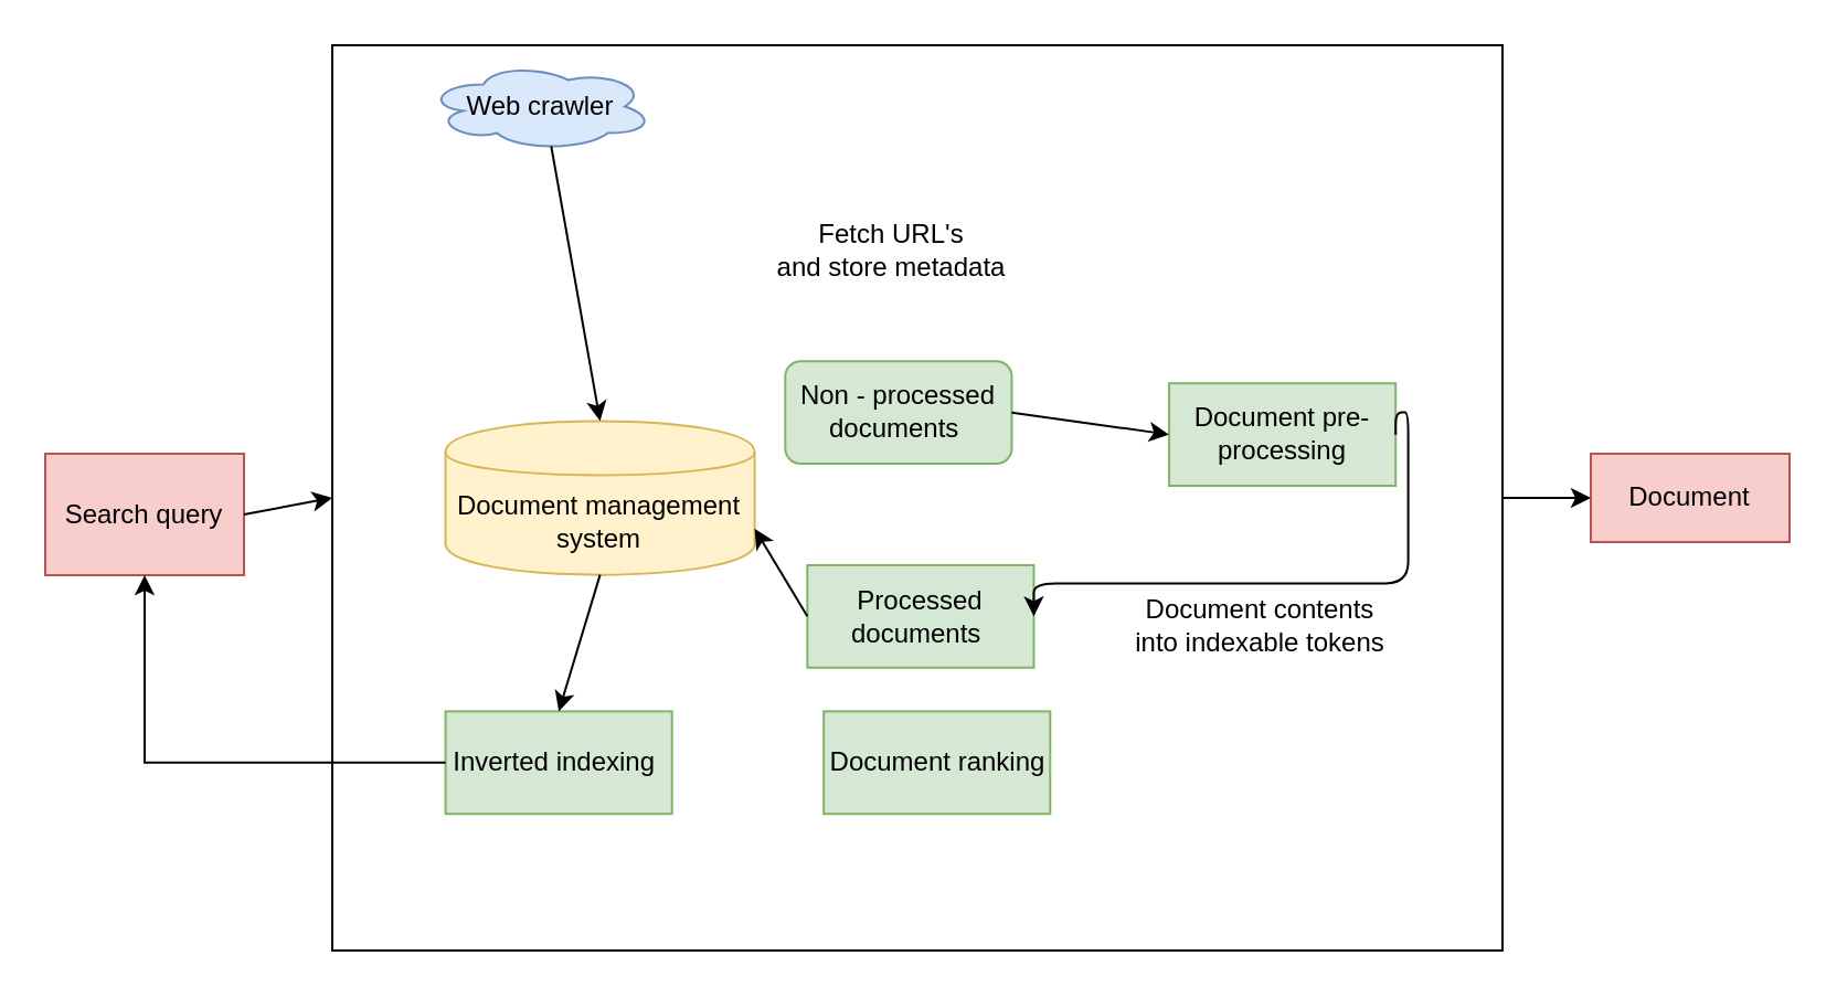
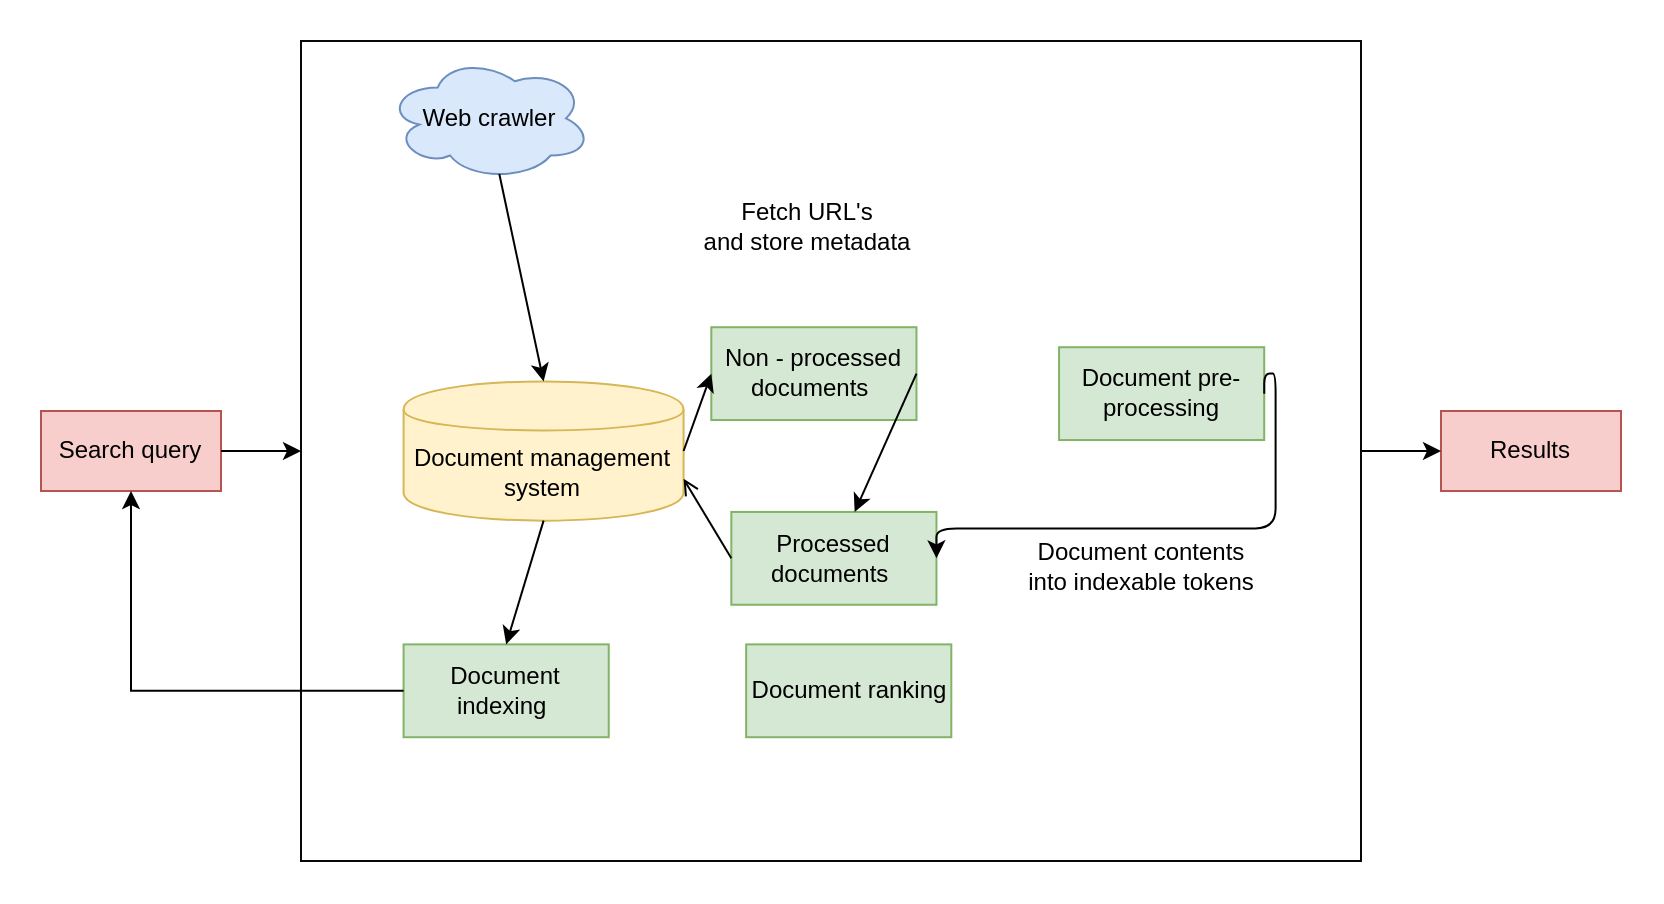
  <mxCell id="0" />
  <mxCell id="1" parent="0" />
- <mxCell id="2" value="Search query" style="rounded=0;whiteSpace=wrap;html=1;fillColor=#f8cecc;strokeColor=#b85450;" parent="1" vertex="1"><mxGeometry x="20" y="205" width="90" height="55" as="geometry" /></mxCell>
- <mxCell id="3" value="Document" style="rounded=0;whiteSpace=wrap;html=1;fillColor=#f8cecc;strokeColor=#b85450;" parent="1" vertex="1"><mxGeometry x="720" y="205" width="90" height="40" as="geometry" /></mxCell>
+ <mxCell id="2" value="Search query" style="rounded=0;whiteSpace=wrap;html=1;fillColor=#f8cecc;strokeColor=#b85450;" parent="1" vertex="1"><mxGeometry x="20" y="205" width="90" height="40" as="geometry" /></mxCell>
+ <mxCell id="3" value="Results" style="rounded=0;whiteSpace=wrap;html=1;fillColor=#f8cecc;strokeColor=#b85450;" parent="1" vertex="1"><mxGeometry x="720" y="205" width="90" height="40" as="geometry" /></mxCell>
  <mxCell id="4" value="" style="endArrow=classic;html=1;exitX=1;exitY=0.5;exitDx=0;exitDy=0;entryX=0;entryY=0.5;entryDx=0;entryDy=0;" parent="1" source="2" target="6" edge="1"><mxGeometry width="50" height="50" relative="1" as="geometry"><mxPoint x="20" y="505" as="sourcePoint" /><mxPoint x="70" y="455" as="targetPoint" /></mxGeometry></mxCell>
  <mxCell id="5" value="" style="endArrow=classic;html=1;exitX=1;exitY=0.5;exitDx=0;exitDy=0;entryX=0;entryY=0.5;entryDx=0;entryDy=0;" parent="1" source="6" target="3" edge="1"><mxGeometry width="50" height="50" relative="1" as="geometry"><mxPoint x="120" y="235" as="sourcePoint" /><mxPoint x="160" y="235" as="targetPoint" /></mxGeometry></mxCell>
  <mxCell id="6" value="" style="rounded=0;whiteSpace=wrap;html=1;fillColor=none;strokeColor=#080808;" parent="1" vertex="1"><mxGeometry x="150" y="20" width="530" height="410" as="geometry" /></mxCell>
  <mxCell id="7" value="Document management system" style="shape=cylinder;whiteSpace=wrap;html=1;boundedLbl=1;backgroundOutline=1;fillColor=#fff2cc;strokeColor=#d6b656;" parent="1" vertex="1"><mxGeometry x="201.29" y="190.189" width="140" height="69.623" as="geometry" /></mxCell>
- <mxCell id="8" value="Web crawler" style="ellipse;shape=cloud;whiteSpace=wrap;html=1;fillColor=#dae8fc;strokeColor=#6c8ebf;" parent="1" vertex="1"><mxGeometry x="192.742" y="27.736" width="102.581" height="40" as="geometry" /></mxCell>
+ <mxCell id="8" value="Web crawler" style="ellipse;shape=cloud;whiteSpace=wrap;html=1;fillColor=#dae8fc;strokeColor=#6c8ebf;" parent="1" vertex="1"><mxGeometry x="192.742" y="27.736" width="102.581" height="61.887" as="geometry" /></mxCell>
  <mxCell id="9" value="Processed documents&amp;nbsp;" style="rounded=0;whiteSpace=wrap;html=1;fillColor=#d5e8d4;strokeColor=#82b366;" parent="1" vertex="1"><mxGeometry x="365.161" y="255.472" width="102.581" height="46.415" as="geometry" /></mxCell>
- <mxCell id="10" value="Inverted indexing&amp;nbsp;" style="rounded=0;whiteSpace=wrap;html=1;fillColor=#d5e8d4;strokeColor=#82b366;" parent="1" vertex="1"><mxGeometry x="201.291" y="321.698" width="102.581" height="46.415" as="geometry" /></mxCell>
+ <mxCell id="10" value="Document indexing&amp;nbsp;" style="rounded=0;whiteSpace=wrap;html=1;fillColor=#d5e8d4;strokeColor=#82b366;" parent="1" vertex="1"><mxGeometry x="201.291" y="321.698" width="102.581" height="46.415" as="geometry" /></mxCell>
  <mxCell id="11" value="Document ranking" style="rounded=0;whiteSpace=wrap;html=1;fillColor=#d5e8d4;strokeColor=#82b366;" parent="1" vertex="1"><mxGeometry x="372.578" y="321.698" width="102.581" height="46.415" as="geometry" /></mxCell>
- <mxCell id="12" value="Non - processed documents&amp;nbsp;" style="whiteSpace=wrap;html=1;fillColor=#d5e8d4;strokeColor=#82b366;rounded=1;" parent="1" vertex="1"><mxGeometry x="355.161" y="163.113" width="102.581" height="46.415" as="geometry" /></mxCell>
+ <mxCell id="12" value="Non - processed documents&amp;nbsp;" style="rounded=0;whiteSpace=wrap;html=1;fillColor=#d5e8d4;strokeColor=#82b366;" parent="1" vertex="1"><mxGeometry x="355.161" y="163.113" width="102.581" height="46.415" as="geometry" /></mxCell>
  <mxCell id="13" value="" style="endArrow=classic;html=1;exitX=0.55;exitY=0.95;exitDx=0;exitDy=0;exitPerimeter=0;entryX=0.5;entryY=0;entryDx=0;entryDy=0;" parent="1" source="8" target="7" edge="1"><mxGeometry width="50" height="50" relative="1" as="geometry"><mxPoint x="201.29" y="453.208" as="sourcePoint" /><mxPoint x="244.032" y="414.528" as="targetPoint" /></mxGeometry></mxCell>
+ <mxCell id="14" value="" style="endArrow=classic;html=1;exitX=1;exitY=0.5;exitDx=0;exitDy=0;entryX=0;entryY=0.5;entryDx=0;entryDy=0;" parent="1" source="7" target="12" edge="1"><mxGeometry width="50" height="50" relative="1" as="geometry"><mxPoint x="201.29" y="468.679" as="sourcePoint" /><mxPoint x="244.032" y="430" as="targetPoint" /></mxGeometry></mxCell>
  <mxCell id="15" value="Fetch URL's&lt;br&gt;and store metadata" style="text;html=1;align=center;verticalAlign=middle;resizable=0;points=[];;autosize=1;" parent="1" vertex="1"><mxGeometry x="342.581" y="97.83" width="120" height="30" as="geometry" /></mxCell>
  <mxCell id="16" value="Document pre-processing" style="rounded=0;whiteSpace=wrap;html=1;fillColor=#d5e8d4;strokeColor=#82b366;" parent="1" vertex="1"><mxGeometry x="529.032" y="173.113" width="102.581" height="46.415" as="geometry" /></mxCell>
- <mxCell id="17" value="" style="endArrow=classic;html=1;exitX=1;exitY=0.5;exitDx=0;exitDy=0;entryX=0;entryY=0.5;entryDx=0;entryDy=0;" parent="1" source="12" target="16" edge="1"><mxGeometry width="50" height="50" relative="1" as="geometry"><mxPoint x="158.548" y="344.906" as="sourcePoint" /><mxPoint x="201.29" y="306.226" as="targetPoint" /></mxGeometry></mxCell>
+ <mxCell id="17" value="" style="endArrow=classic;html=1;exitX=1;exitY=0.5;exitDx=0;exitDy=0;" parent="1" source="12" target="9" edge="1"><mxGeometry width="50" height="50" relative="1" as="geometry"><mxPoint x="158.548" y="344.906" as="sourcePoint" /><mxPoint x="201.29" y="306.226" as="targetPoint" /></mxGeometry></mxCell>
  <mxCell id="18" value="" style="edgeStyle=segmentEdgeStyle;endArrow=classic;html=1;exitX=1;exitY=0.5;exitDx=0;exitDy=0;entryX=1;entryY=0.5;entryDx=0;entryDy=0;" parent="1" source="16" target="9" edge="1"><mxGeometry width="50" height="50" relative="1" as="geometry"><mxPoint x="671.452" y="344.906" as="sourcePoint" /><mxPoint x="526.129" y="306.226" as="targetPoint" /><Array as="points"><mxPoint x="637.258" y="186.321" /><mxPoint x="637.258" y="263.679" /></Array></mxGeometry></mxCell>
  <mxCell id="19" value="Document contents &lt;br&gt;into indexable tokens" style="text;html=1;align=center;verticalAlign=middle;resizable=0;points=[];;autosize=1;" parent="1" vertex="1"><mxGeometry x="504.758" y="267.547" width="130" height="30" as="geometry" /></mxCell>
  <mxCell id="20" value="" style="edgeStyle=orthogonalEdgeStyle;rounded=0;orthogonalLoop=1;jettySize=auto;html=1;" parent="1" source="10" target="2" edge="1"><mxGeometry relative="1" as="geometry" /></mxCell>
- <mxCell id="21" value="" style="endArrow=classic;html=1;exitX=0;exitY=0.5;exitDx=0;exitDy=0;entryX=1;entryY=0.7;entryDx=0;entryDy=0;" parent="1" source="9" target="7" edge="1"><mxGeometry width="50" height="50" relative="1" as="geometry"><mxPoint x="158.548" y="515.094" as="sourcePoint" /><mxPoint x="201.29" y="476.415" as="targetPoint" /></mxGeometry></mxCell>
+ <mxCell id="21" value="" style="endArrow=open;html=1;exitX=0;exitY=0.5;exitDx=0;exitDy=0;entryX=1;entryY=0.7;entryDx=0;entryDy=0;" parent="1" source="9" target="7" edge="1"><mxGeometry width="50" height="50" relative="1" as="geometry"><mxPoint x="158.548" y="515.094" as="sourcePoint" /><mxPoint x="201.29" y="476.415" as="targetPoint" /></mxGeometry></mxCell>
  <mxCell id="22" value="" style="endArrow=classic;html=1;exitX=0.5;exitY=1;exitDx=0;exitDy=0;entryX=0.5;entryY=0;entryDx=0;entryDy=0;" edge="1" parent="1" source="7" target="10"><mxGeometry width="50" height="50" relative="1" as="geometry"><mxPoint x="20" y="505" as="sourcePoint" /><mxPoint x="70" y="455" as="targetPoint" /></mxGeometry></mxCell>
